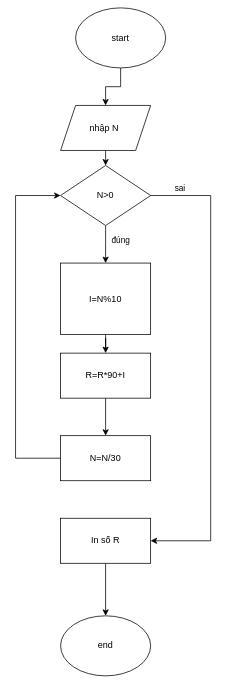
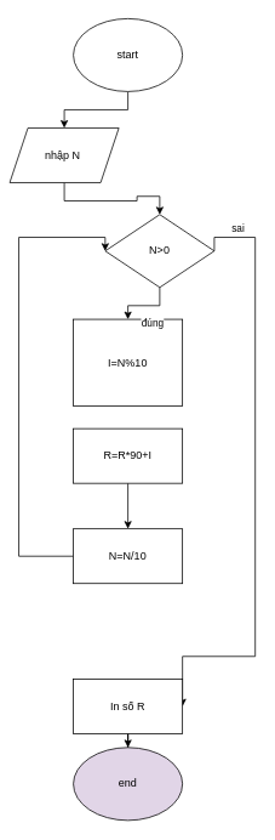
  <mxCell id="0" />
  <mxCell id="1" parent="0" />
  <mxCell id="2" style="edgeStyle=orthogonalEdgeStyle;rounded=0;orthogonalLoop=1;jettySize=auto;html=1;exitX=0.5;exitY=1;exitDx=0;exitDy=0;entryX=0.5;entryY=0;entryDx=0;entryDy=0;" edge="1" parent="1" source="3" target="5"><mxGeometry relative="1" as="geometry" /></mxCell>
- <mxCell id="3" value="start" style="ellipse;whiteSpace=wrap;html=1;" vertex="1" parent="1"><mxGeometry x="100" y="10" width="120" height="80" as="geometry" /></mxCell>
+ <mxCell id="3" value="start" style="ellipse;whiteSpace=wrap;html=1;" vertex="1" parent="1"><mxGeometry x="80" y="20" width="120" height="80" as="geometry" /></mxCell>
  <mxCell id="4" style="edgeStyle=orthogonalEdgeStyle;rounded=0;orthogonalLoop=1;jettySize=auto;html=1;exitX=0.5;exitY=1;exitDx=0;exitDy=0;entryX=0.5;entryY=0;entryDx=0;entryDy=0;" edge="1" parent="1" source="5" target="10"><mxGeometry relative="1" as="geometry" /></mxCell>
- <mxCell id="5" value="nhập N&amp;nbsp;" style="shape=parallelogram;perimeter=parallelogramPerimeter;whiteSpace=wrap;html=1;fixedSize=1;" vertex="1" parent="1"><mxGeometry x="80" y="140" width="120" height="60" as="geometry" /></mxCell>
- <mxCell id="6" value="" style="edgeStyle=orthogonalEdgeStyle;rounded=0;orthogonalLoop=1;jettySize=auto;html=1;" edge="1" parent="1" source="7" target="12"><mxGeometry relative="1" as="geometry" /></mxCell>
+ <mxCell id="5" value="nhập N&amp;nbsp;" style="shape=parallelogram;perimeter=parallelogramPerimeter;whiteSpace=wrap;html=1;fixedSize=1;" vertex="1" parent="1"><mxGeometry x="10" y="140" width="120" height="60" as="geometry" /></mxCell>
  <mxCell id="7" value="I=N%10" style="whiteSpace=wrap;html=1;" vertex="1" parent="1"><mxGeometry x="80" y="350" width="120" height="95" as="geometry" /></mxCell>
  <mxCell id="8" value="đúng" style="edgeStyle=orthogonalEdgeStyle;rounded=0;orthogonalLoop=1;jettySize=auto;html=1;exitX=0.5;exitY=1;exitDx=0;exitDy=0;" edge="1" parent="1" source="10" target="7"><mxGeometry x="-0.2" y="20" relative="1" as="geometry"><mxPoint as="offset" /></mxGeometry></mxCell>
  <mxCell id="9" value="sai" style="edgeStyle=orthogonalEdgeStyle;rounded=0;orthogonalLoop=1;jettySize=auto;html=1;exitX=1;exitY=0.5;exitDx=0;exitDy=0;entryX=1;entryY=0.5;entryDx=0;entryDy=0;" edge="1" parent="1" source="10" target="16"><mxGeometry x="-0.875" y="10" relative="1" as="geometry"><mxPoint x="200" y="740" as="targetPoint" /><Array as="points"><mxPoint x="280" y="260" /><mxPoint x="280" y="720" /></Array><mxPoint as="offset" /></mxGeometry></mxCell>
- <mxCell id="10" value="N&amp;gt;0" style="rhombus;whiteSpace=wrap;html=1;" vertex="1" parent="1"><mxGeometry x="80" y="220" width="120" height="80" as="geometry" /></mxCell>
+ <mxCell id="10" value="N&amp;gt;0" style="rhombus;whiteSpace=wrap;html=1;" vertex="1" parent="1"><mxGeometry x="115" y="235" width="120" height="80" as="geometry" /></mxCell>
  <mxCell id="11" value="" style="edgeStyle=orthogonalEdgeStyle;rounded=0;orthogonalLoop=1;jettySize=auto;html=1;" edge="1" parent="1" source="12" target="14"><mxGeometry relative="1" as="geometry" /></mxCell>
  <mxCell id="12" value="R=R*90+I" style="whiteSpace=wrap;html=1;" vertex="1" parent="1"><mxGeometry x="80" y="470" width="120" height="60" as="geometry" /></mxCell>
  <mxCell id="13" style="edgeStyle=orthogonalEdgeStyle;rounded=0;orthogonalLoop=1;jettySize=auto;html=1;entryX=0;entryY=0.5;entryDx=0;entryDy=0;" edge="1" parent="1" source="14" target="10"><mxGeometry relative="1" as="geometry"><Array as="points"><mxPoint x="20" y="610" /><mxPoint x="20" y="260" /></Array></mxGeometry></mxCell>
- <mxCell id="14" value="N=N/30" style="whiteSpace=wrap;html=1;" vertex="1" parent="1"><mxGeometry x="80" y="580" width="120" height="60" as="geometry" /></mxCell>
+ <mxCell id="14" value="N=N/10" style="whiteSpace=wrap;html=1;" vertex="1" parent="1"><mxGeometry x="80" y="580" width="120" height="60" as="geometry" /></mxCell>
  <mxCell id="15" value="" style="edgeStyle=orthogonalEdgeStyle;rounded=0;orthogonalLoop=1;jettySize=auto;html=1;" edge="1" parent="1" source="16" target="17"><mxGeometry relative="1" as="geometry" /></mxCell>
- <mxCell id="16" value="In số R" style="rounded=0;whiteSpace=wrap;html=1;" vertex="1" parent="1"><mxGeometry x="80" y="690" width="120" height="60" as="geometry" /></mxCell>
- <mxCell id="17" value="end" style="ellipse;whiteSpace=wrap;html=1;rounded=0;" vertex="1" parent="1"><mxGeometry x="80" y="820" width="120" height="80" as="geometry" /></mxCell>
+ <mxCell id="16" value="In số R" style="rounded=0;whiteSpace=wrap;html=1;" vertex="1" parent="1"><mxGeometry x="80" y="745" width="120" height="60" as="geometry" /></mxCell>
+ <mxCell id="17" value="end" style="ellipse;whiteSpace=wrap;html=1;rounded=0;fillColor=#e1d5e7;" vertex="1" parent="1"><mxGeometry x="80" y="820" width="120" height="80" as="geometry" /></mxCell>
